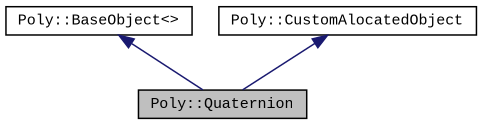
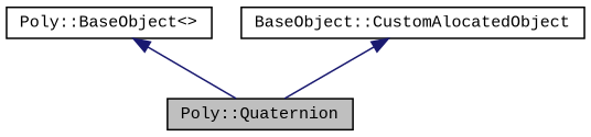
  digraph {
    fontname="Liberation Mono"
    node [color=black fillcolor=white fontname="Liberation Mono" fontsize=10 shape=record style=filled]
    edge [color=midnightblue dir=back fontname="Liberation Mono" fontsize=10 labelfontname=Helvetica labelfontsize=10 style=solid]
    n1 [fillcolor=grey75 fontcolor=black height=0.2 label="Poly::Quaternion" width=0.4]
    n2 [height=0.2 label="Poly::BaseObject\<\>" width=0.4]
-   n3 [height=0.2 label="Poly::CustomAlocatedObject" width=0.4]
+   n3 [height=0.2 label="BaseObject::CustomAlocatedObject" width=0.4]
    n2 -> n1
    n3 -> n1
  }
